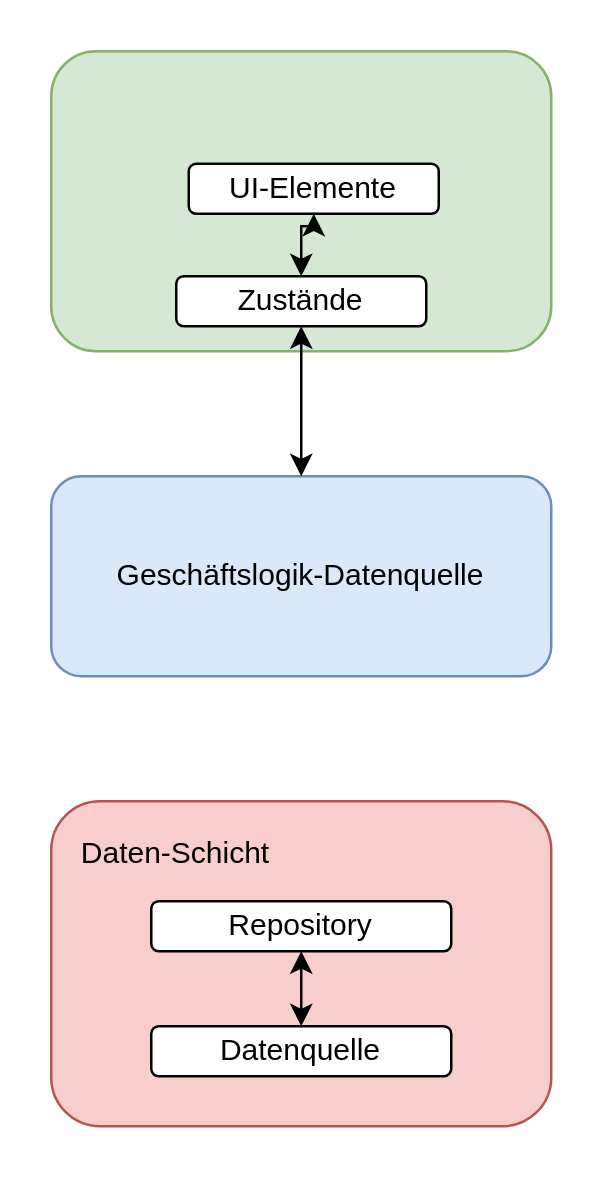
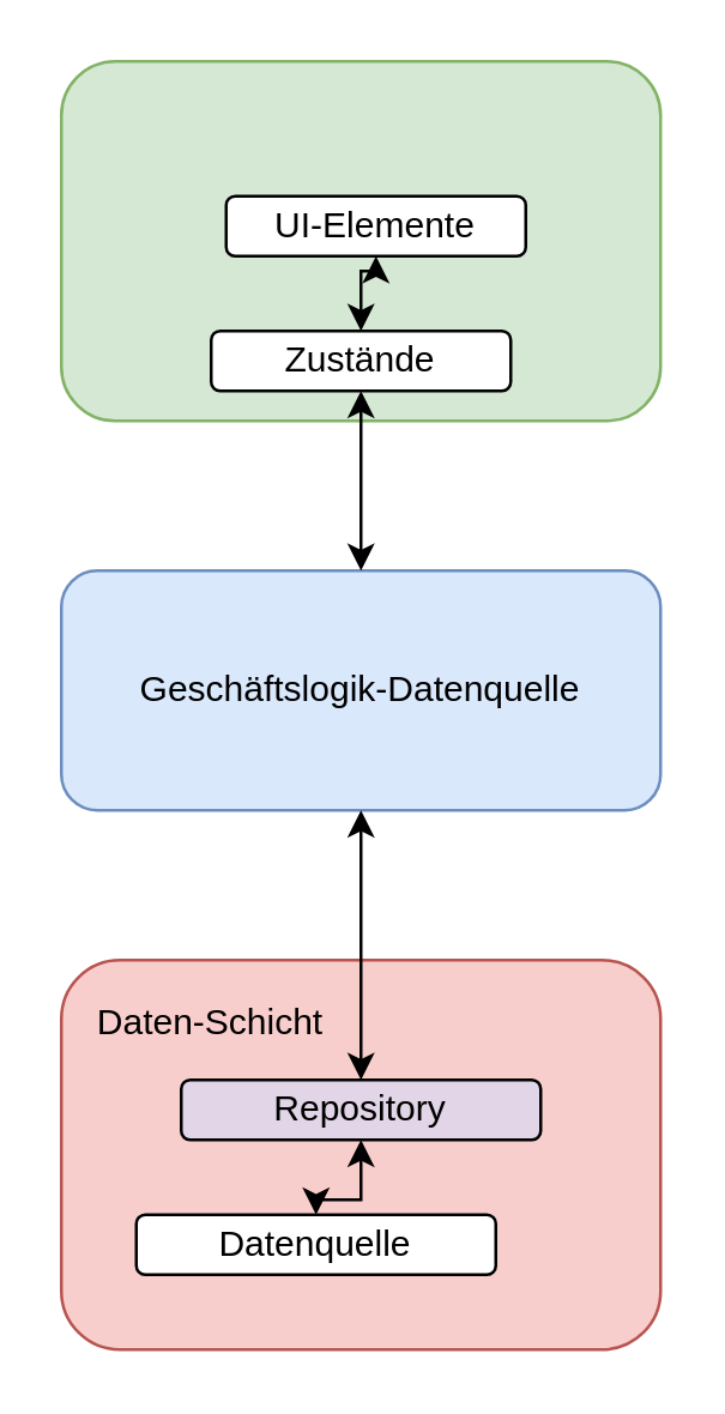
  <mxCell id="0" />
  <mxCell id="1" parent="0" />
  <mxCell id="2" value="" style="rounded=1;whiteSpace=wrap;html=1;fillColor=#d5e8d4;strokeColor=#82b366;" vertex="1" parent="1"><mxGeometry x="20" y="20" width="200" height="120" as="geometry" /></mxCell>
  <mxCell id="3" value="Geschäftslogik-Datenquelle" style="rounded=1;whiteSpace=wrap;html=1;fillColor=#dae8fc;strokeColor=#6c8ebf;" vertex="1" parent="1"><mxGeometry x="20" y="190" width="200" height="80" as="geometry" /></mxCell>
  <mxCell id="4" value="" style="rounded=1;whiteSpace=wrap;html=1;fillColor=#f8cecc;strokeColor=#b85450;" vertex="1" parent="1"><mxGeometry x="20" y="320" width="200" height="130" as="geometry" /></mxCell>
  <mxCell id="5" value="Daten-Schicht" style="text;html=1;align=center;verticalAlign=middle;whiteSpace=wrap;rounded=0;" vertex="1" parent="1"><mxGeometry x="20" y="326" width="100" height="30" as="geometry" /></mxCell>
  <mxCell id="6" style="edgeStyle=orthogonalEdgeStyle;rounded=0;orthogonalLoop=1;jettySize=auto;html=1;startArrow=classic;startFill=1;" edge="1" parent="1" source="8" target="9"><mxGeometry relative="1" as="geometry" /></mxCell>
  <mxCell id="7" style="edgeStyle=orthogonalEdgeStyle;rounded=0;orthogonalLoop=1;jettySize=auto;html=1;entryX=0.5;entryY=0;entryDx=0;entryDy=0;startArrow=classic;startFill=1;" edge="1" parent="1" source="8" target="3"><mxGeometry relative="1" as="geometry" /></mxCell>
  <mxCell id="8" value="Zustände" style="rounded=1;whiteSpace=wrap;html=1;" vertex="1" parent="1"><mxGeometry x="70" y="110" width="100" height="20" as="geometry" /></mxCell>
  <mxCell id="9" value="UI-Elemente" style="rounded=1;whiteSpace=wrap;html=1;" vertex="1" parent="1"><mxGeometry x="75" y="65" width="100" height="20" as="geometry" /></mxCell>
  <mxCell id="10" style="edgeStyle=orthogonalEdgeStyle;rounded=0;orthogonalLoop=1;jettySize=auto;html=1;startArrow=classic;startFill=1;" edge="1" parent="1" source="12" target="13"><mxGeometry relative="1" as="geometry" /></mxCell>
- <mxCell id="12" value="Repository" style="rounded=1;whiteSpace=wrap;html=1;" vertex="1" parent="1"><mxGeometry x="60" y="360" width="120" height="20" as="geometry" /></mxCell>
- <mxCell id="13" value="Datenquelle" style="rounded=1;whiteSpace=wrap;html=1;" vertex="1" parent="1"><mxGeometry x="60" y="410" width="120" height="20" as="geometry" /></mxCell>
+ <mxCell id="11" style="edgeStyle=orthogonalEdgeStyle;rounded=0;orthogonalLoop=1;jettySize=auto;html=1;entryX=0.5;entryY=1;entryDx=0;entryDy=0;startArrow=classic;startFill=1;" edge="1" parent="1" source="12" target="3"><mxGeometry relative="1" as="geometry" /></mxCell>
+ <mxCell id="12" value="Repository" style="rounded=1;whiteSpace=wrap;html=1;fillColor=#e1d5e7;" vertex="1" parent="1"><mxGeometry x="60" y="360" width="120" height="20" as="geometry" /></mxCell>
+ <mxCell id="13" value="Datenquelle" style="rounded=1;whiteSpace=wrap;html=1;" vertex="1" parent="1"><mxGeometry x="45" y="405" width="120" height="20" as="geometry" /></mxCell>
